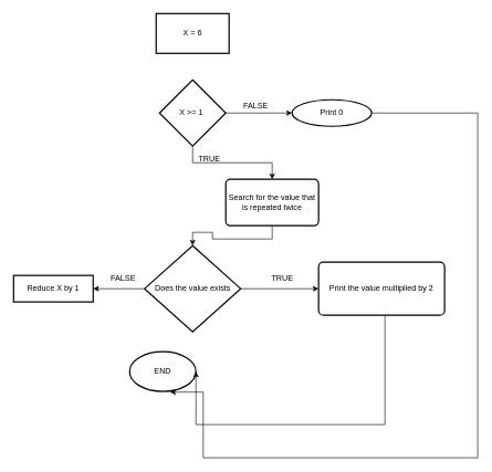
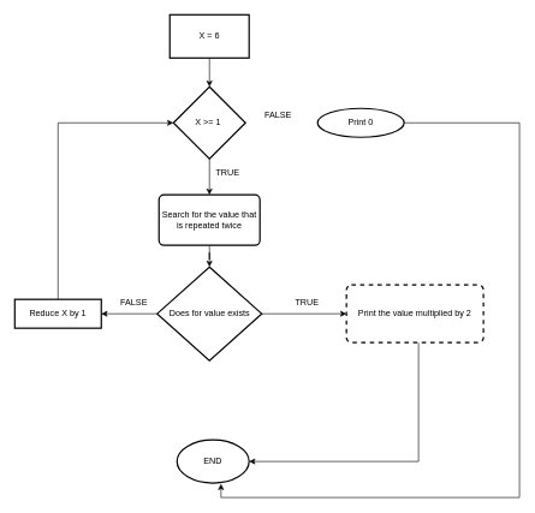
  <mxCell id="0" />
  <mxCell id="1" parent="0" />
  <mxCell id="2" style="edgeStyle=orthogonalEdgeStyle;rounded=0;orthogonalLoop=1;jettySize=auto;html=1;entryX=0.5;entryY=0;entryDx=0;entryDy=0;" edge="1" parent="1" source="4" target="12"><mxGeometry relative="1" as="geometry" /></mxCell>
- <mxCell id="3" style="edgeStyle=orthogonalEdgeStyle;rounded=0;orthogonalLoop=1;jettySize=auto;html=1;" edge="1" parent="1" source="4" target="16"><mxGeometry relative="1" as="geometry" /></mxCell>
  <mxCell id="4" value="&lt;span&gt;X &amp;gt;= 1&amp;nbsp;&lt;/span&gt;" style="strokeWidth=2;html=1;shape=mxgraph.flowchart.decision;whiteSpace=wrap;" parent="1" vertex="1"><mxGeometry x="240" y="120" width="100" height="100" as="geometry" /></mxCell>
+ <mxCell id="5" style="edgeStyle=orthogonalEdgeStyle;rounded=0;orthogonalLoop=1;jettySize=auto;html=1;entryX=0.5;entryY=0;entryDx=0;entryDy=0;entryPerimeter=0;" edge="1" parent="1" source="6" target="4"><mxGeometry relative="1" as="geometry" /></mxCell>
  <mxCell id="6" value="X = 6" style="whiteSpace=wrap;html=1;absoluteArcSize=1;arcSize=14;strokeWidth=2;rounded=0;" parent="1" vertex="1"><mxGeometry x="235" y="20" width="110" height="60" as="geometry" /></mxCell>
- <mxCell id="7" value="END" style="strokeWidth=2;html=1;shape=mxgraph.flowchart.start_1;whiteSpace=wrap;" parent="1" vertex="1"><mxGeometry x="195" y="530" width="100" height="60" as="geometry" /></mxCell>
+ <mxCell id="7" value="END" style="strokeWidth=2;html=1;shape=mxgraph.flowchart.start_1;whiteSpace=wrap;" parent="1" vertex="1"><mxGeometry x="245" y="610" width="100" height="60" as="geometry" /></mxCell>
  <mxCell id="8" style="edgeStyle=orthogonalEdgeStyle;rounded=0;orthogonalLoop=1;jettySize=auto;html=1;" edge="1" parent="1" source="10" target="14"><mxGeometry relative="1" as="geometry" /></mxCell>
  <mxCell id="9" style="edgeStyle=orthogonalEdgeStyle;rounded=0;orthogonalLoop=1;jettySize=auto;html=1;entryX=1;entryY=0.5;entryDx=0;entryDy=0;" edge="1" parent="1" source="10" target="18"><mxGeometry relative="1" as="geometry" /></mxCell>
- <mxCell id="10" value="Does the value exists" style="strokeWidth=2;html=1;shape=mxgraph.flowchart.decision;whiteSpace=wrap;" vertex="1" parent="1"><mxGeometry x="217.5" y="370" width="145" height="130" as="geometry" /></mxCell>
+ <mxCell id="10" value="Does for value exists" style="strokeWidth=2;html=1;shape=mxgraph.flowchart.decision;whiteSpace=wrap;" vertex="1" parent="1"><mxGeometry x="217.5" y="370" width="145" height="130" as="geometry" /></mxCell>
  <mxCell id="11" style="edgeStyle=orthogonalEdgeStyle;rounded=0;orthogonalLoop=1;jettySize=auto;html=1;entryX=0.5;entryY=0;entryDx=0;entryDy=0;entryPerimeter=0;" edge="1" parent="1" source="12" target="10"><mxGeometry relative="1" as="geometry" /></mxCell>
- <mxCell id="12" value="Search for the value that is repeated twice" style="rounded=1;whiteSpace=wrap;html=1;absoluteArcSize=1;arcSize=14;strokeWidth=2;" vertex="1" parent="1"><mxGeometry x="340" y="270" width="140" height="70" as="geometry" /></mxCell>
+ <mxCell id="12" value="Search for the value that is repeated twice" style="rounded=1;whiteSpace=wrap;html=1;absoluteArcSize=1;arcSize=14;strokeWidth=2;" vertex="1" parent="1"><mxGeometry x="220" y="270" width="140" height="70" as="geometry" /></mxCell>
  <mxCell id="13" style="edgeStyle=orthogonalEdgeStyle;rounded=0;orthogonalLoop=1;jettySize=auto;html=1;entryX=1;entryY=0.5;entryDx=0;entryDy=0;entryPerimeter=0;" edge="1" parent="1" source="14" target="7"><mxGeometry relative="1" as="geometry"><Array as="points"><mxPoint x="580" y="640" /></Array></mxGeometry></mxCell>
- <mxCell id="14" value="Print the value multiplied by 2" style="rounded=1;whiteSpace=wrap;html=1;absoluteArcSize=1;arcSize=14;strokeWidth=2;" vertex="1" parent="1"><mxGeometry x="480" y="395" width="190" height="80" as="geometry" /></mxCell>
+ <mxCell id="14" value="Print the value multiplied by 2" style="rounded=1;whiteSpace=wrap;html=1;absoluteArcSize=1;arcSize=14;strokeWidth=2;dashed=1;" vertex="1" parent="1"><mxGeometry x="480" y="395" width="190" height="80" as="geometry" /></mxCell>
  <mxCell id="15" style="edgeStyle=orthogonalEdgeStyle;rounded=0;orthogonalLoop=1;jettySize=auto;html=1;entryX=0.61;entryY=1.017;entryDx=0;entryDy=0;entryPerimeter=0;" edge="1" parent="1" source="16" target="7"><mxGeometry relative="1" as="geometry"><Array as="points"><mxPoint x="720" y="170" /><mxPoint x="720" y="690" /><mxPoint x="306" y="690" /></Array></mxGeometry></mxCell>
  <mxCell id="16" value="Print 0" style="ellipse;whiteSpace=wrap;html=1;absoluteArcSize=1;arcSize=14;strokeWidth=2;" vertex="1" parent="1"><mxGeometry x="440" y="150" width="120" height="40" as="geometry" /></mxCell>
+ <mxCell id="17" style="edgeStyle=orthogonalEdgeStyle;rounded=0;orthogonalLoop=1;jettySize=auto;html=1;entryX=0;entryY=0.5;entryDx=0;entryDy=0;entryPerimeter=0;" edge="1" parent="1" source="18" target="4"><mxGeometry relative="1" as="geometry"><Array as="points"><mxPoint x="80" y="170" /></Array></mxGeometry></mxCell>
  <mxCell id="18" value="Reduce X by 1" style="whiteSpace=wrap;html=1;absoluteArcSize=1;arcSize=14;strokeWidth=2;rounded=0;" vertex="1" parent="1"><mxGeometry x="20" y="415" width="120" height="40" as="geometry" /></mxCell>
  <mxCell id="19" value="TRUE" style="text;html=1;align=center;verticalAlign=middle;resizable=0;points=[];autosize=1;strokeColor=none;fillColor=none;" vertex="1" parent="1"><mxGeometry x="290" y="230" width="50" height="20" as="geometry" /></mxCell>
  <mxCell id="20" value="TRUE" style="text;html=1;align=center;verticalAlign=middle;resizable=0;points=[];autosize=1;strokeColor=none;fillColor=none;" vertex="1" parent="1"><mxGeometry x="400" y="410" width="50" height="20" as="geometry" /></mxCell>
  <mxCell id="21" value="FALSE" style="text;html=1;align=center;verticalAlign=middle;resizable=0;points=[];autosize=1;strokeColor=none;fillColor=none;" vertex="1" parent="1"><mxGeometry x="160" y="410" width="50" height="20" as="geometry" /></mxCell>
  <mxCell id="22" value="FALSE" style="text;html=1;align=center;verticalAlign=middle;resizable=0;points=[];autosize=1;strokeColor=none;fillColor=none;" vertex="1" parent="1"><mxGeometry x="360" y="150" width="50" height="20" as="geometry" /></mxCell>
